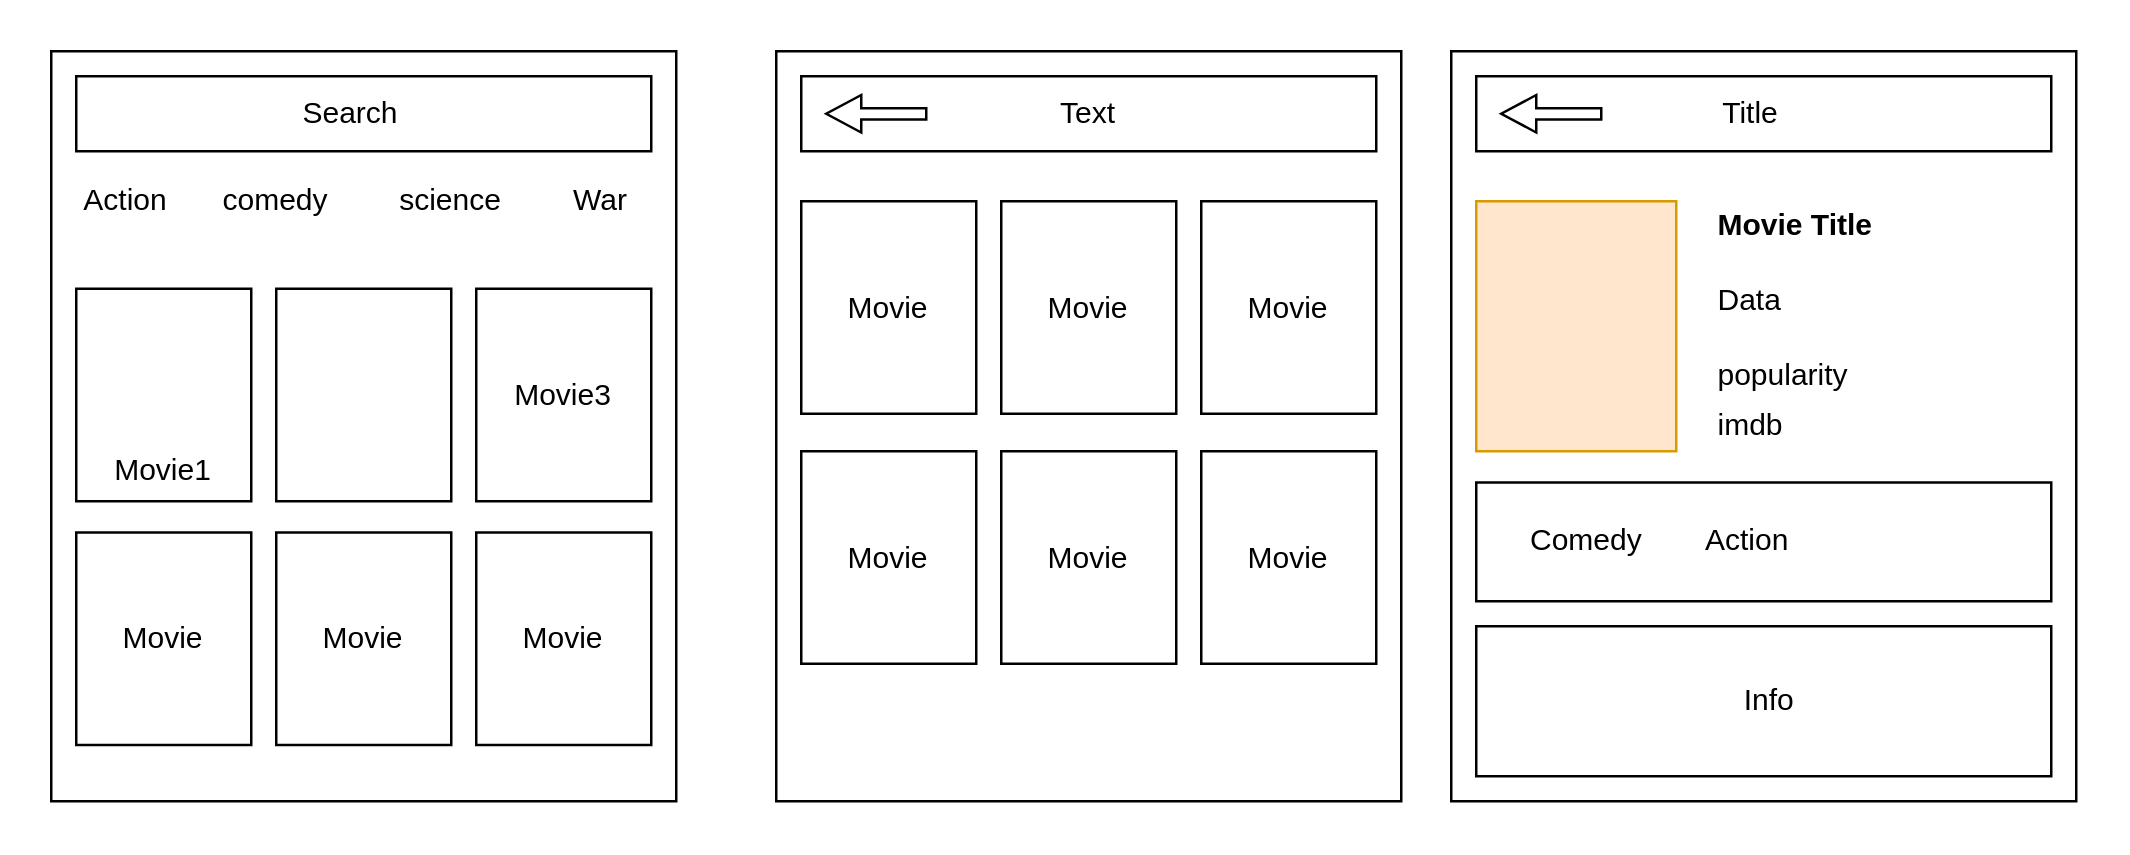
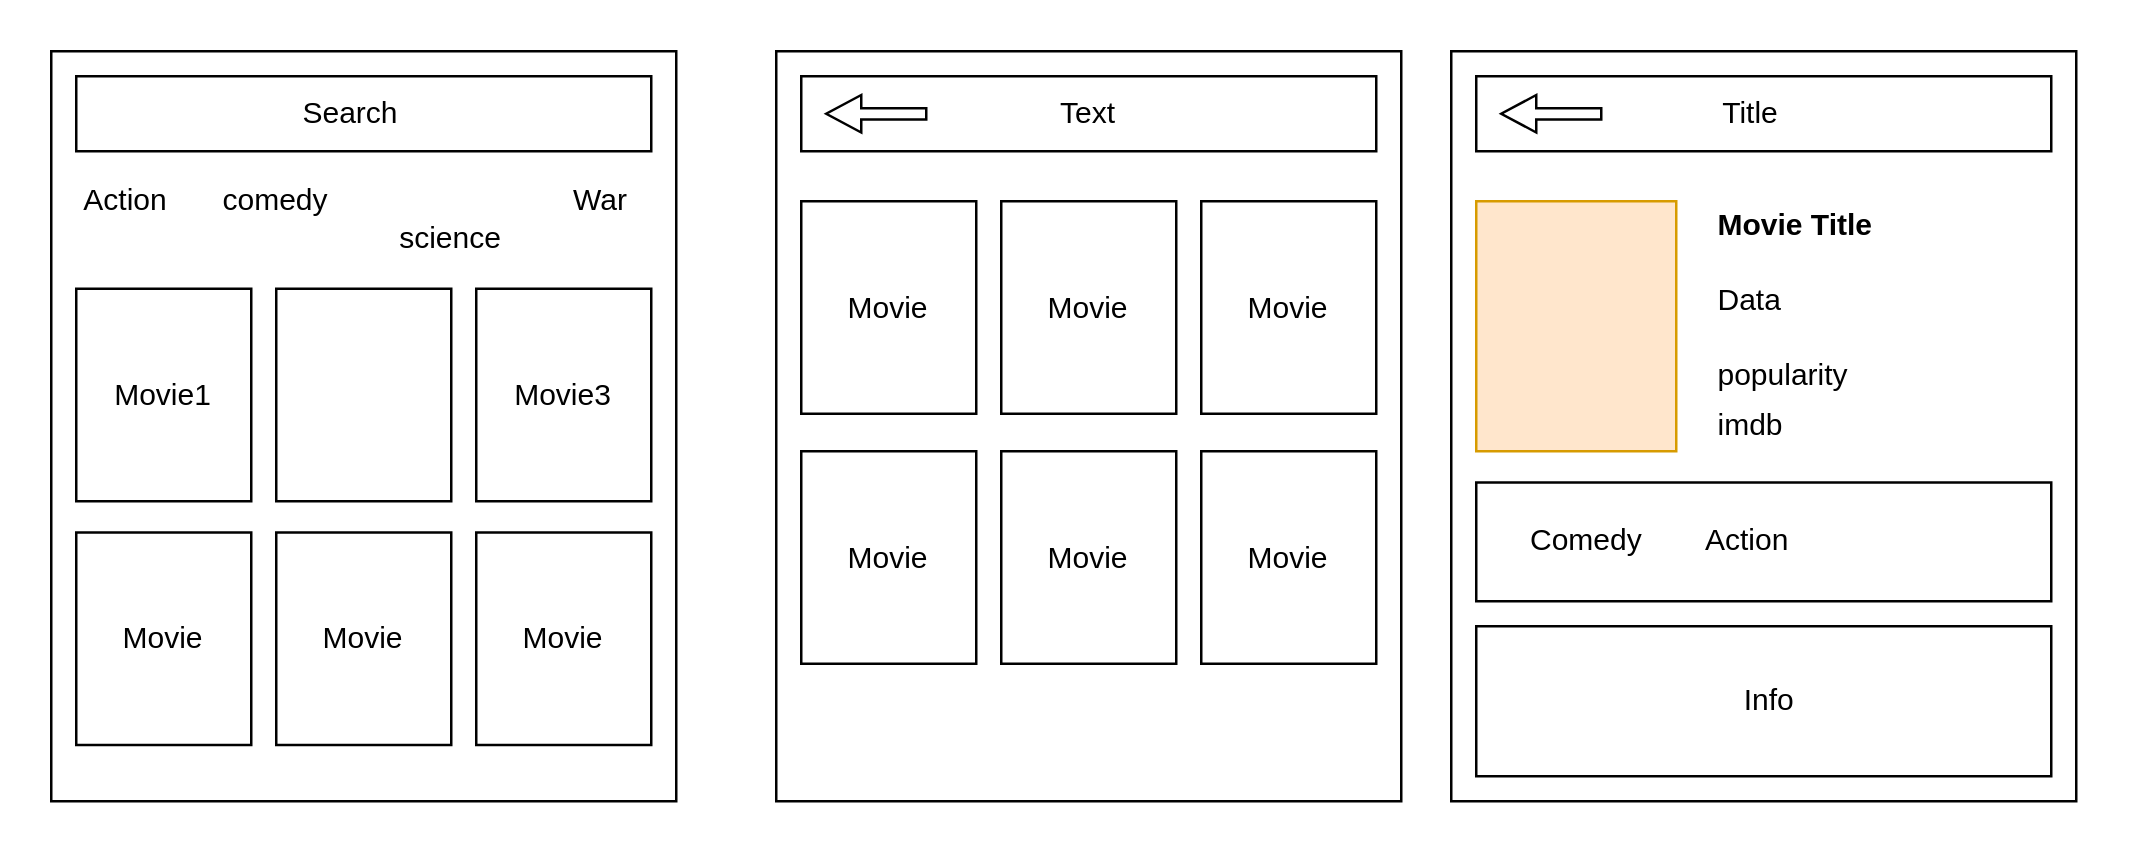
  <mxCell id="0" />
  <mxCell id="1" parent="0" />
  <mxCell id="2" value="" style="rounded=0;whiteSpace=wrap;html=1;" vertex="1" parent="1"><mxGeometry x="20" y="20" width="250" height="300" as="geometry" /></mxCell>
  <mxCell id="3" value="" style="rounded=0;whiteSpace=wrap;html=1;" vertex="1" parent="1"><mxGeometry x="310" y="20" width="250" height="300" as="geometry" /></mxCell>
  <mxCell id="4" value="Action" style="text;html=1;strokeColor=none;fillColor=none;align=center;verticalAlign=middle;whiteSpace=wrap;rounded=0;" vertex="1" parent="1"><mxGeometry x="30" y="70" width="40" height="20" as="geometry" /></mxCell>
  <mxCell id="5" value="comedy" style="text;html=1;strokeColor=none;fillColor=none;align=center;verticalAlign=middle;whiteSpace=wrap;rounded=0;" vertex="1" parent="1"><mxGeometry x="90" y="70" width="40" height="20" as="geometry" /></mxCell>
- <mxCell id="6" value="science" style="text;html=1;strokeColor=none;fillColor=none;align=center;verticalAlign=middle;whiteSpace=wrap;rounded=0;" vertex="1" parent="1"><mxGeometry x="160" y="70" width="40" height="20" as="geometry" /></mxCell>
+ <mxCell id="6" value="science" style="text;html=1;strokeColor=none;fillColor=none;align=center;verticalAlign=middle;whiteSpace=wrap;rounded=0;" vertex="1" parent="1"><mxGeometry x="160" y="85" width="40" height="20" as="geometry" /></mxCell>
  <mxCell id="7" value="War" style="text;html=1;strokeColor=none;fillColor=none;align=center;verticalAlign=middle;whiteSpace=wrap;rounded=0;" vertex="1" parent="1"><mxGeometry x="220" y="70" width="40" height="20" as="geometry" /></mxCell>
  <mxCell id="8" value="" style="rounded=0;whiteSpace=wrap;html=1;" vertex="1" parent="1"><mxGeometry x="30" y="115" width="70" height="85" as="geometry" /></mxCell>
- <mxCell id="9" value="Movie1" style="text;html=1;strokeColor=none;fillColor=none;align=center;verticalAlign=middle;whiteSpace=wrap;rounded=0;" vertex="1" parent="1"><mxGeometry x="45" y="177.5" width="40" height="20" as="geometry" /></mxCell>
+ <mxCell id="9" value="Movie1" style="text;html=1;strokeColor=none;fillColor=none;align=center;verticalAlign=middle;whiteSpace=wrap;rounded=0;" vertex="1" parent="1"><mxGeometry x="45" y="147.5" width="40" height="20" as="geometry" /></mxCell>
  <mxCell id="10" value="" style="rounded=0;whiteSpace=wrap;html=1;" vertex="1" parent="1"><mxGeometry x="190" y="115" width="70" height="85" as="geometry" /></mxCell>
  <mxCell id="11" value="Movie3" style="text;html=1;strokeColor=none;fillColor=none;align=center;verticalAlign=middle;whiteSpace=wrap;rounded=0;" vertex="1" parent="1"><mxGeometry x="205" y="147.5" width="40" height="20" as="geometry" /></mxCell>
  <mxCell id="12" value="" style="rounded=0;whiteSpace=wrap;html=1;" vertex="1" parent="1"><mxGeometry x="320" y="30" width="230" height="30" as="geometry" /></mxCell>
  <mxCell id="13" value="" style="html=1;shadow=0;dashed=0;align=center;verticalAlign=middle;shape=mxgraph.arrows2.arrow;dy=0.7;dx=14;flipH=1;notch=0;" vertex="1" parent="1"><mxGeometry x="330" y="37.5" width="40" height="15" as="geometry" /></mxCell>
  <mxCell id="14" value="Text" style="text;html=1;strokeColor=none;fillColor=none;align=center;verticalAlign=middle;whiteSpace=wrap;rounded=0;" vertex="1" parent="1"><mxGeometry x="415" y="35" width="40" height="20" as="geometry" /></mxCell>
  <mxCell id="15" value="" style="group" vertex="1" connectable="0" parent="1"><mxGeometry x="110" y="115" width="70" height="85" as="geometry" /></mxCell>
  <mxCell id="16" value="" style="rounded=0;whiteSpace=wrap;html=1;" vertex="1" parent="15"><mxGeometry width="70" height="85" as="geometry" /></mxCell>
  <mxCell id="17" value="" style="group" vertex="1" connectable="0" parent="1"><mxGeometry x="320" y="80" width="70" height="85" as="geometry" /></mxCell>
  <mxCell id="18" value="" style="group" vertex="1" connectable="0" parent="17"><mxGeometry width="70" height="85" as="geometry" /></mxCell>
  <mxCell id="19" value="" style="group" vertex="1" connectable="0" parent="18"><mxGeometry width="70" height="85" as="geometry" /></mxCell>
  <mxCell id="20" value="" style="rounded=0;whiteSpace=wrap;html=1;" vertex="1" parent="19"><mxGeometry width="70" height="85" as="geometry" /></mxCell>
  <mxCell id="21" value="Movie" style="text;html=1;strokeColor=none;fillColor=none;align=center;verticalAlign=middle;whiteSpace=wrap;rounded=0;" vertex="1" parent="19"><mxGeometry x="15" y="32.5" width="40" height="20" as="geometry" /></mxCell>
  <mxCell id="22" value="" style="group" vertex="1" connectable="0" parent="1"><mxGeometry x="400" y="80" width="70" height="85" as="geometry" /></mxCell>
  <mxCell id="23" value="" style="group" vertex="1" connectable="0" parent="22"><mxGeometry width="70" height="85" as="geometry" /></mxCell>
  <mxCell id="24" value="" style="group" vertex="1" connectable="0" parent="23"><mxGeometry width="70" height="85" as="geometry" /></mxCell>
  <mxCell id="25" value="" style="rounded=0;whiteSpace=wrap;html=1;" vertex="1" parent="24"><mxGeometry width="70" height="85" as="geometry" /></mxCell>
  <mxCell id="26" value="Movie" style="text;html=1;strokeColor=none;fillColor=none;align=center;verticalAlign=middle;whiteSpace=wrap;rounded=0;" vertex="1" parent="24"><mxGeometry x="15" y="32.5" width="40" height="20" as="geometry" /></mxCell>
  <mxCell id="27" value="" style="group" vertex="1" connectable="0" parent="1"><mxGeometry x="320" y="180" width="70" height="85" as="geometry" /></mxCell>
  <mxCell id="28" value="" style="group" vertex="1" connectable="0" parent="27"><mxGeometry width="70" height="85" as="geometry" /></mxCell>
  <mxCell id="29" value="" style="group" vertex="1" connectable="0" parent="28"><mxGeometry width="70" height="85" as="geometry" /></mxCell>
  <mxCell id="30" value="" style="rounded=0;whiteSpace=wrap;html=1;" vertex="1" parent="29"><mxGeometry width="70" height="85" as="geometry" /></mxCell>
  <mxCell id="31" value="Movie" style="text;html=1;strokeColor=none;fillColor=none;align=center;verticalAlign=middle;whiteSpace=wrap;rounded=0;" vertex="1" parent="29"><mxGeometry x="15" y="32.5" width="40" height="20" as="geometry" /></mxCell>
  <mxCell id="32" value="" style="group" vertex="1" connectable="0" parent="1"><mxGeometry x="480" y="80" width="70" height="85" as="geometry" /></mxCell>
  <mxCell id="33" value="" style="group" vertex="1" connectable="0" parent="32"><mxGeometry width="70" height="85" as="geometry" /></mxCell>
  <mxCell id="34" value="" style="group" vertex="1" connectable="0" parent="33"><mxGeometry width="70" height="85" as="geometry" /></mxCell>
  <mxCell id="35" value="" style="rounded=0;whiteSpace=wrap;html=1;" vertex="1" parent="34"><mxGeometry width="70" height="85" as="geometry" /></mxCell>
  <mxCell id="36" value="Movie" style="text;html=1;strokeColor=none;fillColor=none;align=center;verticalAlign=middle;whiteSpace=wrap;rounded=0;" vertex="1" parent="34"><mxGeometry x="15" y="32.5" width="40" height="20" as="geometry" /></mxCell>
  <mxCell id="37" value="" style="group" vertex="1" connectable="0" parent="1"><mxGeometry x="480" y="180" width="70" height="85" as="geometry" /></mxCell>
  <mxCell id="38" value="" style="group" vertex="1" connectable="0" parent="37"><mxGeometry width="70" height="85" as="geometry" /></mxCell>
  <mxCell id="39" value="" style="group" vertex="1" connectable="0" parent="38"><mxGeometry width="70" height="85" as="geometry" /></mxCell>
  <mxCell id="40" value="" style="rounded=0;whiteSpace=wrap;html=1;" vertex="1" parent="39"><mxGeometry width="70" height="85" as="geometry" /></mxCell>
  <mxCell id="41" value="Movie" style="text;html=1;strokeColor=none;fillColor=none;align=center;verticalAlign=middle;whiteSpace=wrap;rounded=0;" vertex="1" parent="39"><mxGeometry x="15" y="32.5" width="40" height="20" as="geometry" /></mxCell>
  <mxCell id="42" value="" style="group" vertex="1" connectable="0" parent="1"><mxGeometry x="400" y="180" width="120" height="85" as="geometry" /></mxCell>
  <mxCell id="43" value="" style="group" vertex="1" connectable="0" parent="42"><mxGeometry width="120" height="85" as="geometry" /></mxCell>
  <mxCell id="44" value="" style="group" vertex="1" connectable="0" parent="43"><mxGeometry width="120" height="85" as="geometry" /></mxCell>
  <mxCell id="45" value="" style="rounded=0;whiteSpace=wrap;html=1;" vertex="1" parent="44"><mxGeometry width="70" height="85" as="geometry" /></mxCell>
  <mxCell id="46" value="Movie" style="text;html=1;strokeColor=none;fillColor=none;align=center;verticalAlign=middle;whiteSpace=wrap;rounded=0;" vertex="1" parent="44"><mxGeometry x="15" y="32.5" width="40" height="20" as="geometry" /></mxCell>
  <mxCell id="47" value="" style="group" vertex="1" connectable="0" parent="1"><mxGeometry x="190" y="212.5" width="70" height="85" as="geometry" /></mxCell>
  <mxCell id="48" value="" style="group" vertex="1" connectable="0" parent="47"><mxGeometry width="70" height="85" as="geometry" /></mxCell>
  <mxCell id="49" value="" style="group" vertex="1" connectable="0" parent="48"><mxGeometry width="70" height="85" as="geometry" /></mxCell>
  <mxCell id="50" value="" style="rounded=0;whiteSpace=wrap;html=1;" vertex="1" parent="49"><mxGeometry width="70" height="85" as="geometry" /></mxCell>
  <mxCell id="51" value="Movie" style="text;html=1;strokeColor=none;fillColor=none;align=center;verticalAlign=middle;whiteSpace=wrap;rounded=0;" vertex="1" parent="49"><mxGeometry x="15" y="32.5" width="40" height="20" as="geometry" /></mxCell>
  <mxCell id="52" value="" style="group" vertex="1" connectable="0" parent="1"><mxGeometry x="110" y="212.5" width="70" height="85" as="geometry" /></mxCell>
  <mxCell id="53" value="" style="group" vertex="1" connectable="0" parent="52"><mxGeometry width="70" height="85" as="geometry" /></mxCell>
  <mxCell id="54" value="" style="group" vertex="1" connectable="0" parent="53"><mxGeometry width="70" height="85" as="geometry" /></mxCell>
  <mxCell id="55" value="" style="rounded=0;whiteSpace=wrap;html=1;" vertex="1" parent="54"><mxGeometry width="70" height="85" as="geometry" /></mxCell>
  <mxCell id="56" value="Movie" style="text;html=1;strokeColor=none;fillColor=none;align=center;verticalAlign=middle;whiteSpace=wrap;rounded=0;" vertex="1" parent="54"><mxGeometry x="15" y="32.5" width="40" height="20" as="geometry" /></mxCell>
  <mxCell id="57" value="" style="group" vertex="1" connectable="0" parent="1"><mxGeometry x="30" y="212.5" width="70" height="85" as="geometry" /></mxCell>
  <mxCell id="58" value="" style="group" vertex="1" connectable="0" parent="57"><mxGeometry width="70" height="85" as="geometry" /></mxCell>
  <mxCell id="59" value="" style="group" vertex="1" connectable="0" parent="58"><mxGeometry width="70" height="85" as="geometry" /></mxCell>
  <mxCell id="60" value="" style="rounded=0;whiteSpace=wrap;html=1;" vertex="1" parent="59"><mxGeometry width="70" height="85" as="geometry" /></mxCell>
  <mxCell id="61" value="Movie" style="text;html=1;strokeColor=none;fillColor=none;align=center;verticalAlign=middle;whiteSpace=wrap;rounded=0;" vertex="1" parent="59"><mxGeometry x="15" y="32.5" width="40" height="20" as="geometry" /></mxCell>
  <mxCell id="62" value="" style="rounded=0;whiteSpace=wrap;html=1;" vertex="1" parent="1"><mxGeometry x="580" y="20" width="250" height="300" as="geometry" /></mxCell>
  <mxCell id="63" value="" style="group" vertex="1" connectable="0" parent="1"><mxGeometry x="30" y="30" width="230" height="30" as="geometry" /></mxCell>
  <mxCell id="64" value="" style="rounded=0;whiteSpace=wrap;html=1;" vertex="1" parent="63"><mxGeometry width="230" height="30" as="geometry" /></mxCell>
  <mxCell id="65" value="Search" style="text;html=1;strokeColor=none;fillColor=none;align=center;verticalAlign=middle;whiteSpace=wrap;rounded=0;" vertex="1" parent="63"><mxGeometry x="20" y="5" width="180" height="20" as="geometry" /></mxCell>
  <mxCell id="66" value="" style="group" vertex="1" connectable="0" parent="1"><mxGeometry x="590" y="30" width="230" height="30" as="geometry" /></mxCell>
  <mxCell id="67" value="" style="rounded=0;whiteSpace=wrap;html=1;" vertex="1" parent="66"><mxGeometry width="230" height="30" as="geometry" /></mxCell>
  <mxCell id="68" value="Title" style="text;html=1;strokeColor=none;fillColor=none;align=center;verticalAlign=middle;whiteSpace=wrap;rounded=0;" vertex="1" parent="66"><mxGeometry x="20" y="5" width="180" height="20" as="geometry" /></mxCell>
  <mxCell id="69" value="" style="html=1;shadow=0;dashed=0;align=center;verticalAlign=middle;shape=mxgraph.arrows2.arrow;dy=0.7;dx=14;flipH=1;notch=0;" vertex="1" parent="66"><mxGeometry x="10" y="7.5" width="40" height="15" as="geometry" /></mxCell>
  <mxCell id="70" value="" style="verticalLabelPosition=bottom;verticalAlign=top;html=1;shape=mxgraph.basic.rect;fillColor2=none;strokeWidth=1;size=20;indent=5;fillColor=#ffe6cc;strokeColor=#d79b00;" vertex="1" parent="1"><mxGeometry x="590" y="80" width="80" height="100" as="geometry" /></mxCell>
  <mxCell id="71" value="Movie Title" style="text;html=1;strokeColor=none;fillColor=none;align=left;verticalAlign=middle;whiteSpace=wrap;rounded=0;fontStyle=1" vertex="1" parent="1"><mxGeometry x="685" y="80" width="75" height="20" as="geometry" /></mxCell>
  <mxCell id="72" value="Data" style="text;html=1;strokeColor=none;fillColor=none;align=left;verticalAlign=middle;whiteSpace=wrap;rounded=0;" vertex="1" parent="1"><mxGeometry x="685" y="110" width="75" height="20" as="geometry" /></mxCell>
  <mxCell id="73" value="popularity" style="text;html=1;strokeColor=none;fillColor=none;align=left;verticalAlign=middle;whiteSpace=wrap;rounded=0;" vertex="1" parent="1"><mxGeometry x="685" y="140" width="75" height="20" as="geometry" /></mxCell>
  <mxCell id="74" value="imdb" style="text;html=1;strokeColor=none;fillColor=none;align=left;verticalAlign=middle;whiteSpace=wrap;rounded=0;" vertex="1" parent="1"><mxGeometry x="685" y="160" width="75" height="20" as="geometry" /></mxCell>
  <mxCell id="75" value="" style="verticalLabelPosition=bottom;verticalAlign=top;html=1;shape=mxgraph.basic.rect;fillColor2=none;strokeWidth=1;size=20;indent=5;align=left;" vertex="1" parent="1"><mxGeometry x="590" y="192.5" width="230" height="47.5" as="geometry" /></mxCell>
  <mxCell id="76" value="Comedy" style="text;html=1;strokeColor=none;fillColor=none;align=left;verticalAlign=middle;whiteSpace=wrap;rounded=0;" vertex="1" parent="1"><mxGeometry x="610" y="206.25" width="75" height="20" as="geometry" /></mxCell>
  <mxCell id="77" value="Action" style="text;html=1;strokeColor=none;fillColor=none;align=left;verticalAlign=middle;whiteSpace=wrap;rounded=0;" vertex="1" parent="1"><mxGeometry x="680" y="206.25" width="75" height="20" as="geometry" /></mxCell>
  <mxCell id="78" value="" style="verticalLabelPosition=bottom;verticalAlign=top;html=1;shape=mxgraph.basic.rect;fillColor2=none;strokeWidth=1;size=20;indent=5;align=left;" vertex="1" parent="1"><mxGeometry x="590" y="250" width="230" height="60" as="geometry" /></mxCell>
  <mxCell id="79" value="Info" style="text;html=1;strokeColor=none;fillColor=none;align=center;verticalAlign=middle;whiteSpace=wrap;rounded=0;" vertex="1" parent="1"><mxGeometry x="670" y="270" width="75" height="20" as="geometry" /></mxCell>
